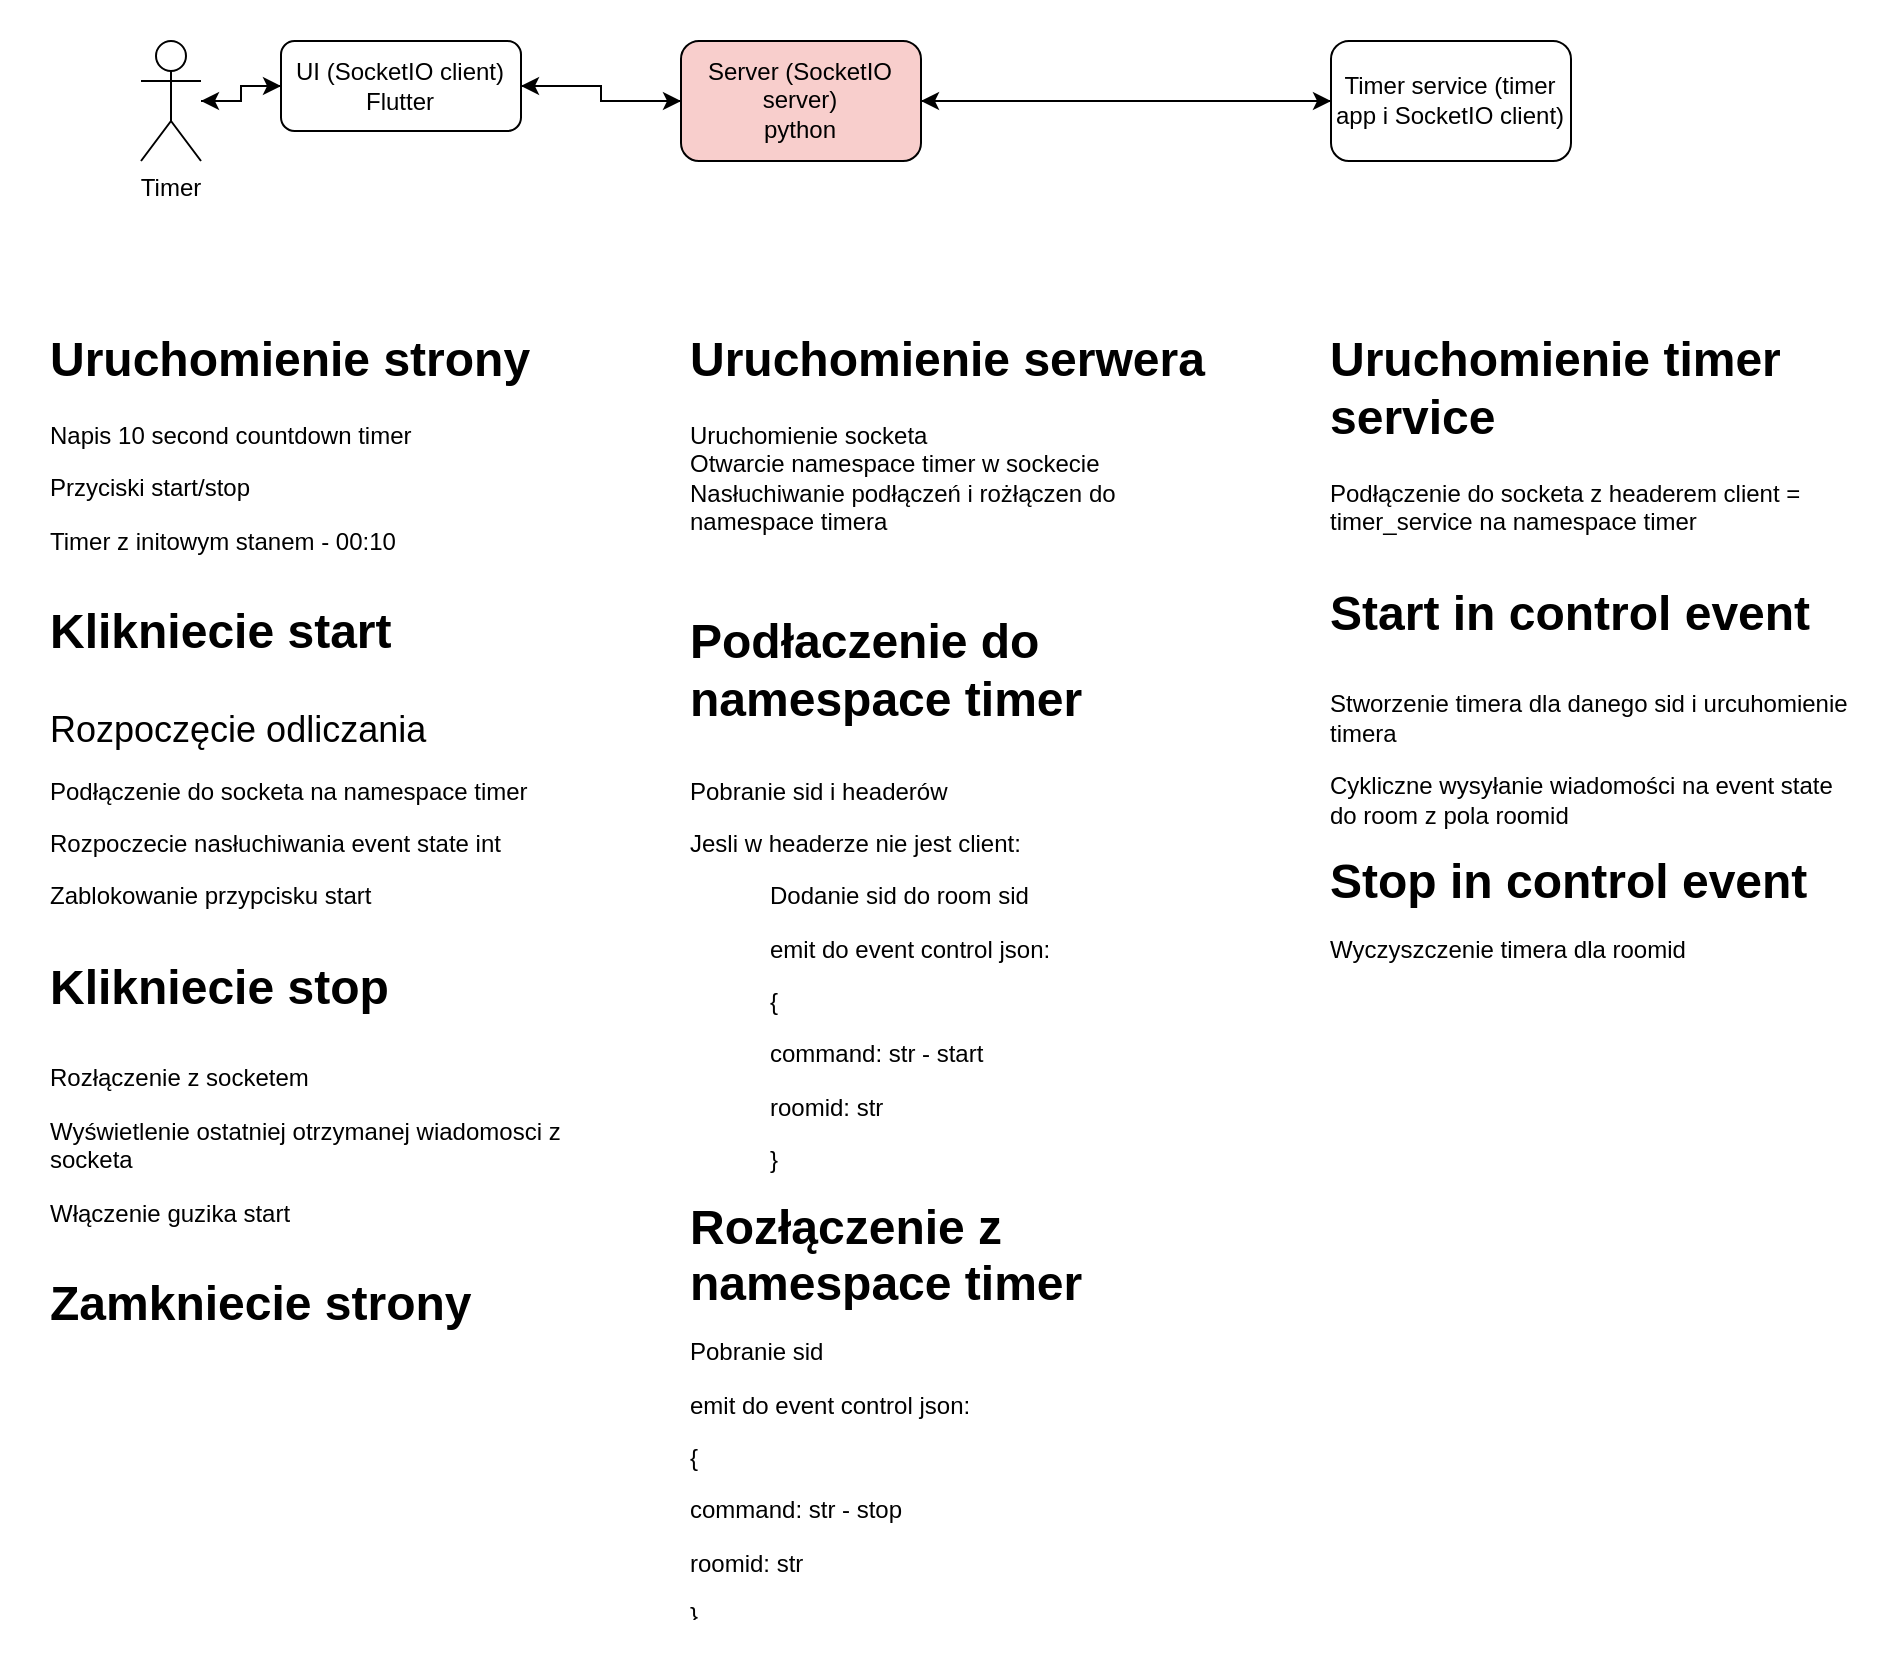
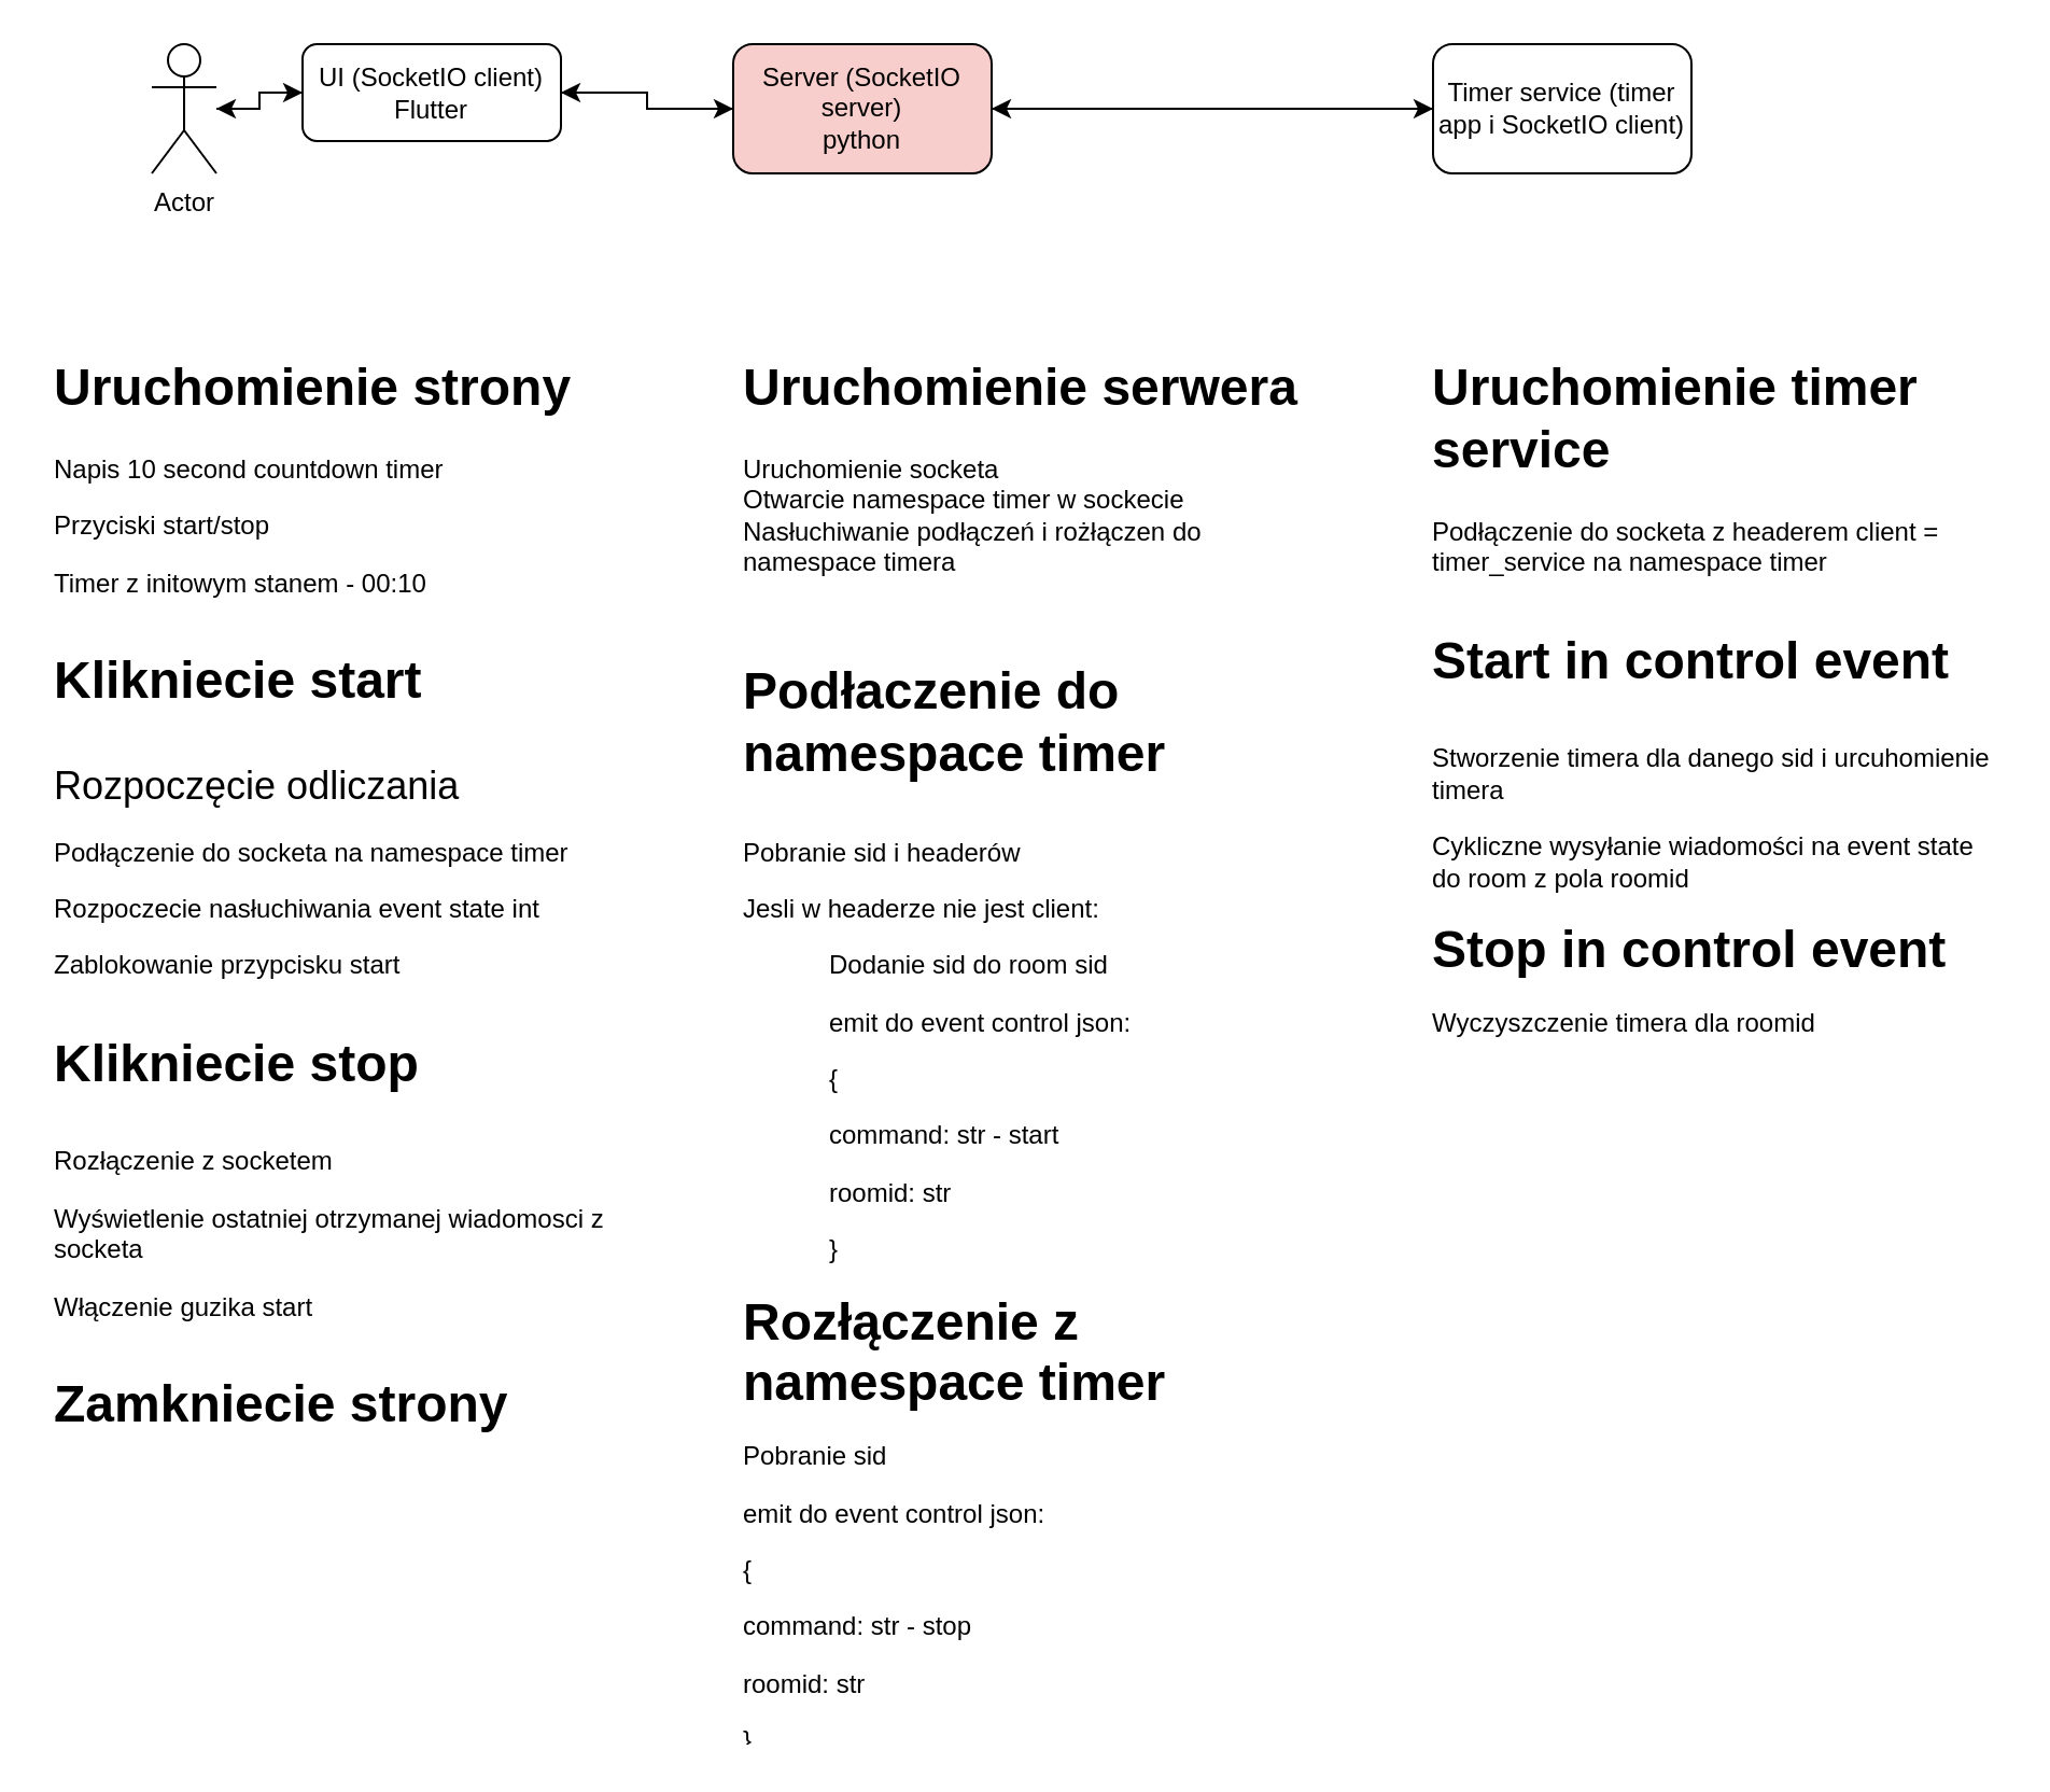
  <mxCell id="0" />
  <mxCell id="1" parent="0" />
  <mxCell id="2" value="" style="edgeStyle=orthogonalEdgeStyle;rounded=0;orthogonalLoop=1;jettySize=auto;html=1;" edge="1" parent="1" source="4" target="6"><mxGeometry relative="1" as="geometry" /></mxCell>
  <mxCell id="3" value="" style="edgeStyle=orthogonalEdgeStyle;rounded=0;orthogonalLoop=1;jettySize=auto;html=1;" edge="1" parent="1" source="4" target="9"><mxGeometry relative="1" as="geometry" /></mxCell>
  <mxCell id="4" value="&lt;div&gt;UI (SocketIO client)&lt;br&gt;&lt;/div&gt;&lt;div&gt;Flutter&lt;br&gt;&lt;/div&gt;" style="rounded=1;whiteSpace=wrap;html=1;" vertex="1" parent="1"><mxGeometry x="140" y="20" width="120" height="45" as="geometry" /></mxCell>
  <mxCell id="5" value="" style="edgeStyle=orthogonalEdgeStyle;rounded=0;orthogonalLoop=1;jettySize=auto;html=1;" edge="1" parent="1" source="6" target="4"><mxGeometry relative="1" as="geometry" /></mxCell>
- <mxCell id="6" value="Timer" style="shape=umlActor;verticalLabelPosition=bottom;verticalAlign=top;html=1;outlineConnect=0;" vertex="1" parent="1"><mxGeometry x="70" y="20" width="30" height="60" as="geometry" /></mxCell>
+ <mxCell id="6" value="Actor" style="shape=umlActor;verticalLabelPosition=bottom;verticalAlign=top;html=1;outlineConnect=0;" vertex="1" parent="1"><mxGeometry x="70" y="20" width="30" height="60" as="geometry" /></mxCell>
  <mxCell id="7" value="" style="edgeStyle=orthogonalEdgeStyle;rounded=0;orthogonalLoop=1;jettySize=auto;html=1;" edge="1" parent="1" source="9" target="4"><mxGeometry relative="1" as="geometry" /></mxCell>
  <mxCell id="8" value="" style="edgeStyle=orthogonalEdgeStyle;rounded=0;orthogonalLoop=1;jettySize=auto;html=1;" edge="1" parent="1" source="9" target="11"><mxGeometry relative="1" as="geometry" /></mxCell>
  <mxCell id="9" value="&lt;div&gt;Server (SocketIO server)&lt;br&gt;&lt;/div&gt;&lt;div&gt;python&lt;/div&gt;" style="rounded=1;whiteSpace=wrap;html=1;fillColor=#f8cecc;" vertex="1" parent="1"><mxGeometry x="340" y="20" width="120" height="60" as="geometry" /></mxCell>
  <mxCell id="10" style="edgeStyle=orthogonalEdgeStyle;rounded=0;orthogonalLoop=1;jettySize=auto;html=1;" edge="1" parent="1" source="11" target="9"><mxGeometry relative="1" as="geometry" /></mxCell>
  <mxCell id="11" value="&lt;div&gt;Timer service (timer app i SocketIO client)&lt;/div&gt;" style="rounded=1;whiteSpace=wrap;html=1;" vertex="1" parent="1"><mxGeometry x="665" y="20" width="120" height="60" as="geometry" /></mxCell>
  <mxCell id="12" value="&lt;h1&gt;Uruchomienie strony&lt;/h1&gt;&lt;div&gt;Napis 10 second countdown timer&lt;br&gt;&lt;/div&gt;&lt;p&gt;Przyciski start/stop&lt;/p&gt;&lt;p&gt;Timer z initowym stanem - 00:10&lt;/p&gt;&lt;p style=&quot;font-size: 24px;&quot;&gt;&lt;b&gt;Klikniecie start&lt;/b&gt;&lt;/p&gt;&lt;p style=&quot;&quot;&gt;&lt;font style=&quot;font-size: 18px;&quot;&gt;Rozpoczęcie odliczania&lt;/font&gt;&lt;/p&gt;&lt;p style=&quot;&quot;&gt;&lt;font style=&quot;font-size: 12px;&quot;&gt;Podłączenie do socketa na namespace timer&lt;br&gt;&lt;/font&gt;&lt;/p&gt;&lt;p style=&quot;&quot;&gt;&lt;font style=&quot;font-size: 12px;&quot;&gt;Rozpoczecie nasłuchiwania event state int&lt;br&gt;&lt;/font&gt;&lt;/p&gt;&lt;p style=&quot;&quot;&gt;&lt;font style=&quot;font-size: 12px;&quot;&gt;Zablokowanie przypcisku start&lt;/font&gt;&lt;/p&gt;&lt;p style=&quot;font-size: 24px;&quot;&gt;&lt;b&gt;Klikniecie stop&lt;br&gt;&lt;/b&gt;&lt;/p&gt;&lt;p style=&quot;&quot;&gt;Rozłączenie z socketem&lt;/p&gt;&lt;p style=&quot;&quot;&gt;Wyświetlenie ostatniej otrzymanej wiadomosci z socketa&lt;/p&gt;&lt;p style=&quot;&quot;&gt;Włączenie guzika start&lt;br&gt;&lt;/p&gt;&lt;p style=&quot;font-size: 24px;&quot;&gt;&lt;b&gt;Zamkniecie strony&lt;br&gt;&lt;/b&gt;&lt;/p&gt;" style="text;html=1;strokeColor=none;fillColor=none;spacing=5;spacingTop=-20;whiteSpace=wrap;overflow=hidden;rounded=0;" vertex="1" parent="1"><mxGeometry x="20" y="160" width="270" height="540" as="geometry" /></mxCell>
  <mxCell id="13" value="&lt;h1&gt;Uruchomienie serwera &lt;br&gt;&lt;/h1&gt;&lt;div&gt;Uruchomienie socketa &lt;br&gt;&lt;/div&gt;&lt;div&gt;Otwarcie namespace timer w sockecie&lt;/div&gt;&lt;div&gt;Nasłuchiwanie podłączeń i rożłączen do namespace timera&lt;br&gt;&lt;/div&gt;&lt;div&gt;&lt;br&gt;&lt;/div&gt;&lt;p style=&quot;font-size: 24px;&quot;&gt;&lt;b&gt;Podłaczenie do namespace timer&lt;/b&gt;&lt;/p&gt;&lt;p style=&quot;&quot;&gt;&lt;font style=&quot;font-size: 12px;&quot;&gt;Pobranie sid i headerów&lt;/font&gt;&lt;/p&gt;&lt;p style=&quot;&quot;&gt;&lt;font style=&quot;font-size: 12px;&quot;&gt;Jesli w headerze nie jest client:&lt;br&gt;&lt;/font&gt;&lt;/p&gt;&lt;blockquote&gt;&lt;p style=&quot;&quot;&gt;&lt;font style=&quot;font-size: 12px;&quot;&gt;Dodanie sid do room sid&lt;font style=&quot;font-size: 12px;&quot;&gt;&lt;font style=&quot;font-size: 12px;&quot;&gt;&lt;br&gt;&lt;/font&gt;&lt;/font&gt;&lt;/font&gt;&lt;/p&gt;&lt;p style=&quot;&quot;&gt;&lt;font style=&quot;font-size: 12px;&quot;&gt;&lt;font style=&quot;font-size: 12px;&quot;&gt;&lt;font style=&quot;font-size: 12px;&quot;&gt;emit do event control json:&lt;/font&gt;&lt;/font&gt;&lt;/font&gt;&lt;/p&gt;&lt;p style=&quot;&quot;&gt;&lt;font style=&quot;font-size: 12px;&quot;&gt;&lt;font style=&quot;font-size: 12px;&quot;&gt;&lt;font style=&quot;font-size: 12px;&quot;&gt;{&lt;/font&gt;&lt;/font&gt;&lt;/font&gt;&lt;/p&gt;&lt;p style=&quot;&quot;&gt;&lt;font style=&quot;font-size: 12px;&quot;&gt;&lt;font style=&quot;font-size: 12px;&quot;&gt;&lt;font style=&quot;font-size: 12px;&quot;&gt;command: str - start&lt;/font&gt;&lt;/font&gt;&lt;/font&gt;&lt;/p&gt;&lt;p style=&quot;&quot;&gt;&lt;font style=&quot;font-size: 12px;&quot;&gt;&lt;font style=&quot;font-size: 12px;&quot;&gt;&lt;font style=&quot;font-size: 12px;&quot;&gt;roomid: str&lt;br&gt;&lt;/font&gt;&lt;/font&gt;&lt;/font&gt;&lt;/p&gt;&lt;p style=&quot;&quot;&gt;&lt;font style=&quot;font-size: 12px;&quot;&gt;&lt;font style=&quot;font-size: 12px;&quot;&gt;&lt;font style=&quot;font-size: 12px;&quot;&gt;}&lt;br&gt;&lt;/font&gt;&lt;/font&gt;&lt;/font&gt;&lt;/p&gt;&lt;/blockquote&gt;&lt;p style=&quot;&quot;&gt;&lt;b&gt;&lt;font style=&quot;font-size: 24px;&quot;&gt;Rozłączenie z namespace timer&lt;/font&gt;&lt;/b&gt;&lt;/p&gt;&lt;p style=&quot;&quot;&gt;&lt;font style=&quot;font-size: 12px;&quot;&gt;Pobranie sid&lt;/font&gt;&lt;/p&gt;&lt;p style=&quot;&quot;&gt;&lt;font style=&quot;font-size: 12px;&quot;&gt;&lt;font style=&quot;font-size: 12px;&quot;&gt;&lt;font style=&quot;font-size: 12px;&quot;&gt;emit do event control json:&lt;/font&gt;&lt;/font&gt;&lt;/font&gt;&lt;/p&gt;&lt;p style=&quot;&quot;&gt;&lt;font style=&quot;font-size: 12px;&quot;&gt;&lt;font style=&quot;font-size: 12px;&quot;&gt;&lt;font style=&quot;font-size: 12px;&quot;&gt;{&lt;/font&gt;&lt;/font&gt;&lt;/font&gt;&lt;/p&gt;&lt;p style=&quot;&quot;&gt;&lt;font style=&quot;font-size: 12px;&quot;&gt;&lt;font style=&quot;font-size: 12px;&quot;&gt;&lt;font style=&quot;font-size: 12px;&quot;&gt;command: str - stop&lt;/font&gt;&lt;/font&gt;&lt;/font&gt;&lt;/p&gt;&lt;p style=&quot;&quot;&gt;&lt;font style=&quot;font-size: 12px;&quot;&gt;&lt;font style=&quot;font-size: 12px;&quot;&gt;&lt;font style=&quot;font-size: 12px;&quot;&gt;roomid: str&lt;br&gt;&lt;/font&gt;&lt;/font&gt;&lt;/font&gt;&lt;/p&gt;&lt;font style=&quot;font-size: 12px;&quot;&gt;&lt;font style=&quot;font-size: 12px;&quot;&gt;&lt;font style=&quot;font-size: 12px;&quot;&gt;}&lt;/font&gt;&lt;/font&gt;&lt;/font&gt;&lt;p style=&quot;&quot;&gt;&lt;/p&gt;" style="text;html=1;strokeColor=none;fillColor=none;spacing=5;spacingTop=-20;whiteSpace=wrap;overflow=hidden;rounded=0;" vertex="1" parent="1"><mxGeometry x="340" y="160" width="270" height="650" as="geometry" /></mxCell>
  <mxCell id="14" value="&lt;h1&gt;Uruchomienie timer service &lt;br&gt;&lt;/h1&gt;&lt;font style=&quot;font-size: 12px;&quot;&gt;Podłączenie do socketa z headerem client = timer_service na namespace timer&lt;br&gt;&lt;/font&gt;&lt;p style=&quot;font-size: 24px;&quot;&gt;&lt;b&gt;Start in control event&lt;/b&gt;&lt;br&gt;&lt;/p&gt;&lt;p style=&quot;&quot;&gt;&lt;font style=&quot;font-size: 12px;&quot;&gt;Stworzenie timera dla danego sid i urcuhomienie timera&lt;br&gt;&lt;/font&gt;&lt;/p&gt;&lt;p style=&quot;&quot;&gt;&lt;font style=&quot;font-size: 12px;&quot;&gt;Cykliczne wysyłanie wiadomości na event state do room z pola roomid&lt;br&gt;&lt;/font&gt;&lt;/p&gt;&lt;p style=&quot;&quot;&gt;&lt;b&gt;&lt;font style=&quot;font-size: 24px;&quot;&gt;Stop in control event&lt;/font&gt;&lt;/b&gt;&lt;/p&gt;Wyczyszczenie timera dla roomid&lt;br&gt;&lt;p style=&quot;&quot;&gt;&lt;/p&gt;" style="text;html=1;strokeColor=none;fillColor=none;spacing=5;spacingTop=-20;whiteSpace=wrap;overflow=hidden;rounded=0;" vertex="1" parent="1"><mxGeometry x="660" y="160" width="270" height="330" as="geometry" /></mxCell>
